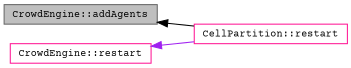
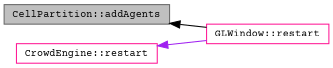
  digraph {
    fontname="Courier Prime"
    rankdir=LR
    node [color=deeppink fillcolor=white fontname="Courier Prime" fontsize=10 shape=record style=filled]
    edge [dir=back fontname="Courier Prime" fontsize=10 labelfontname=FreeSans labelfontsize=10 style=solid]
-   n1 [color=gray40 fillcolor=grey75 fontcolor=black height=0.2 label="CrowdEngine::addAgents" width=0.4]
-   n2 [height=0.2 label="CellPartition::restart" width=0.4]
+   n1 [color=gray40 fillcolor=grey75 fontcolor=black height=0.2 label="CellPartition::addAgents" width=0.4]
+   n2 [height=0.2 label="GLWindow::restart" width=0.4]
    n3 [height=0.2 label="CrowdEngine::restart" width=0.4]
    n1 -> n2 [color=black]
    n3 -> n2 [color=purple]
  }
